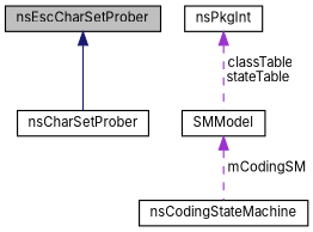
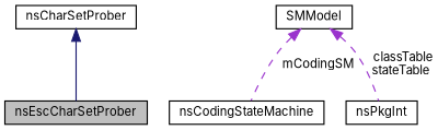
  digraph {
    fontname=Inter
    node [color=black fillcolor=white fontname=Inter fontsize=10 shape=record style=filled]
    edge [color=darkorchid3 dir=back fontname=Inter fontsize=10 labelfontname=Helvetica labelfontsize=10 style=dashed]
    n1 [fillcolor=grey75 fontcolor=black height=0.2 label=nsEscCharSetProber width=0.4]
    n2 [height=0.2 label=nsCharSetProber width=0.4]
    n3 [height=0.2 label=nsCodingStateMachine width=0.4]
    n4 [height=0.2 label=SMModel width=0.4]
    n5 [height=0.2 label=nsPkgInt width=0.4]
-   n1 -> n2 [color=midnightblue style=solid]
+   n2 -> n1 [color=midnightblue style=solid]
    n4 -> n3 [label=" mCodingSM"]
-   n5 -> n4 [label=" classTable\nstateTable"]
+   n4 -> n5 [label=" classTable\nstateTable"]
  }
